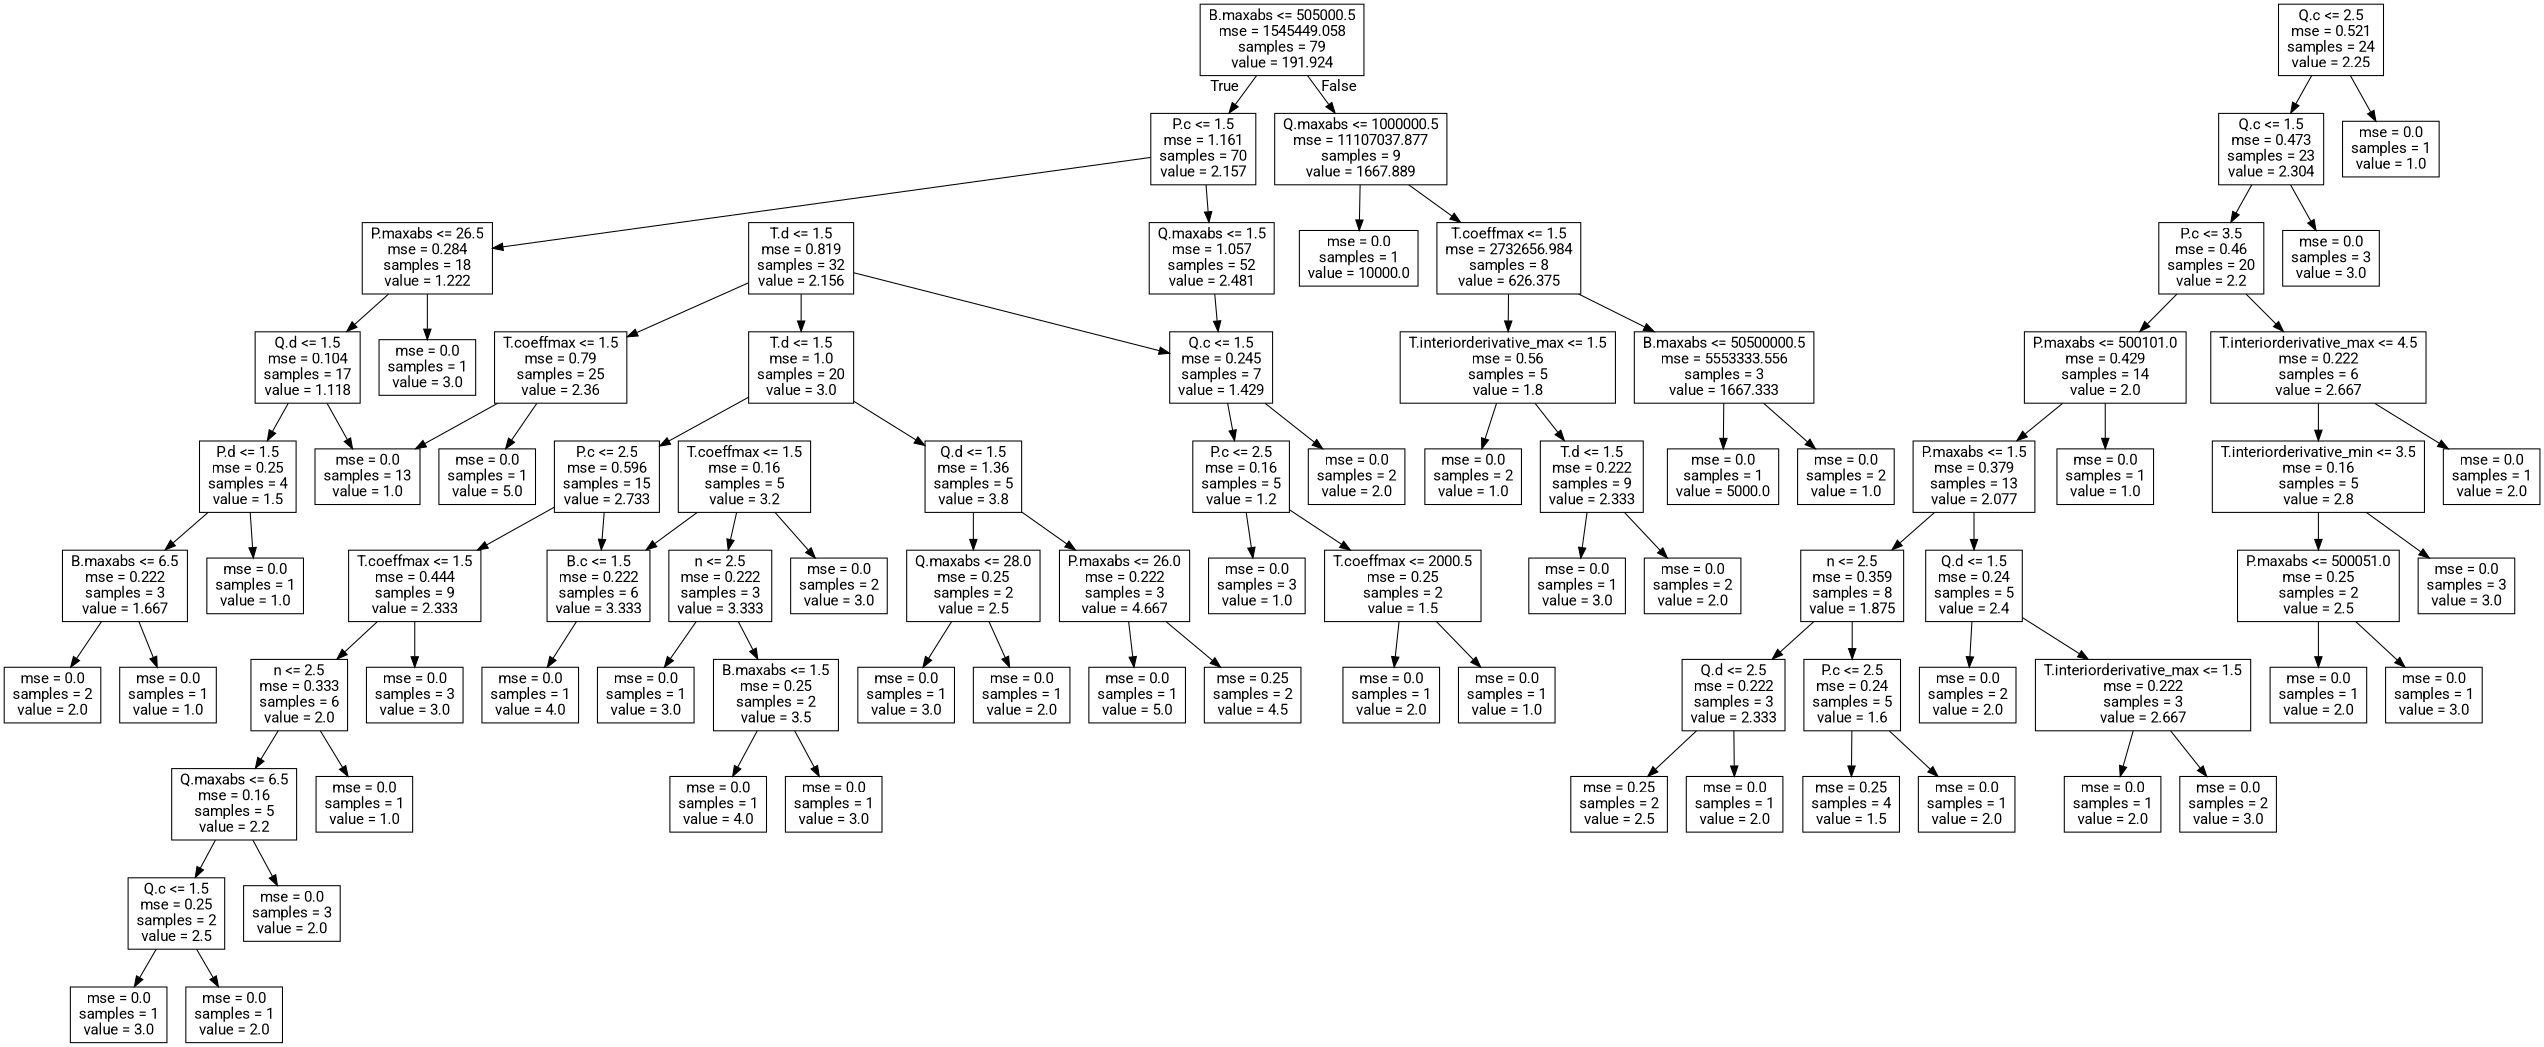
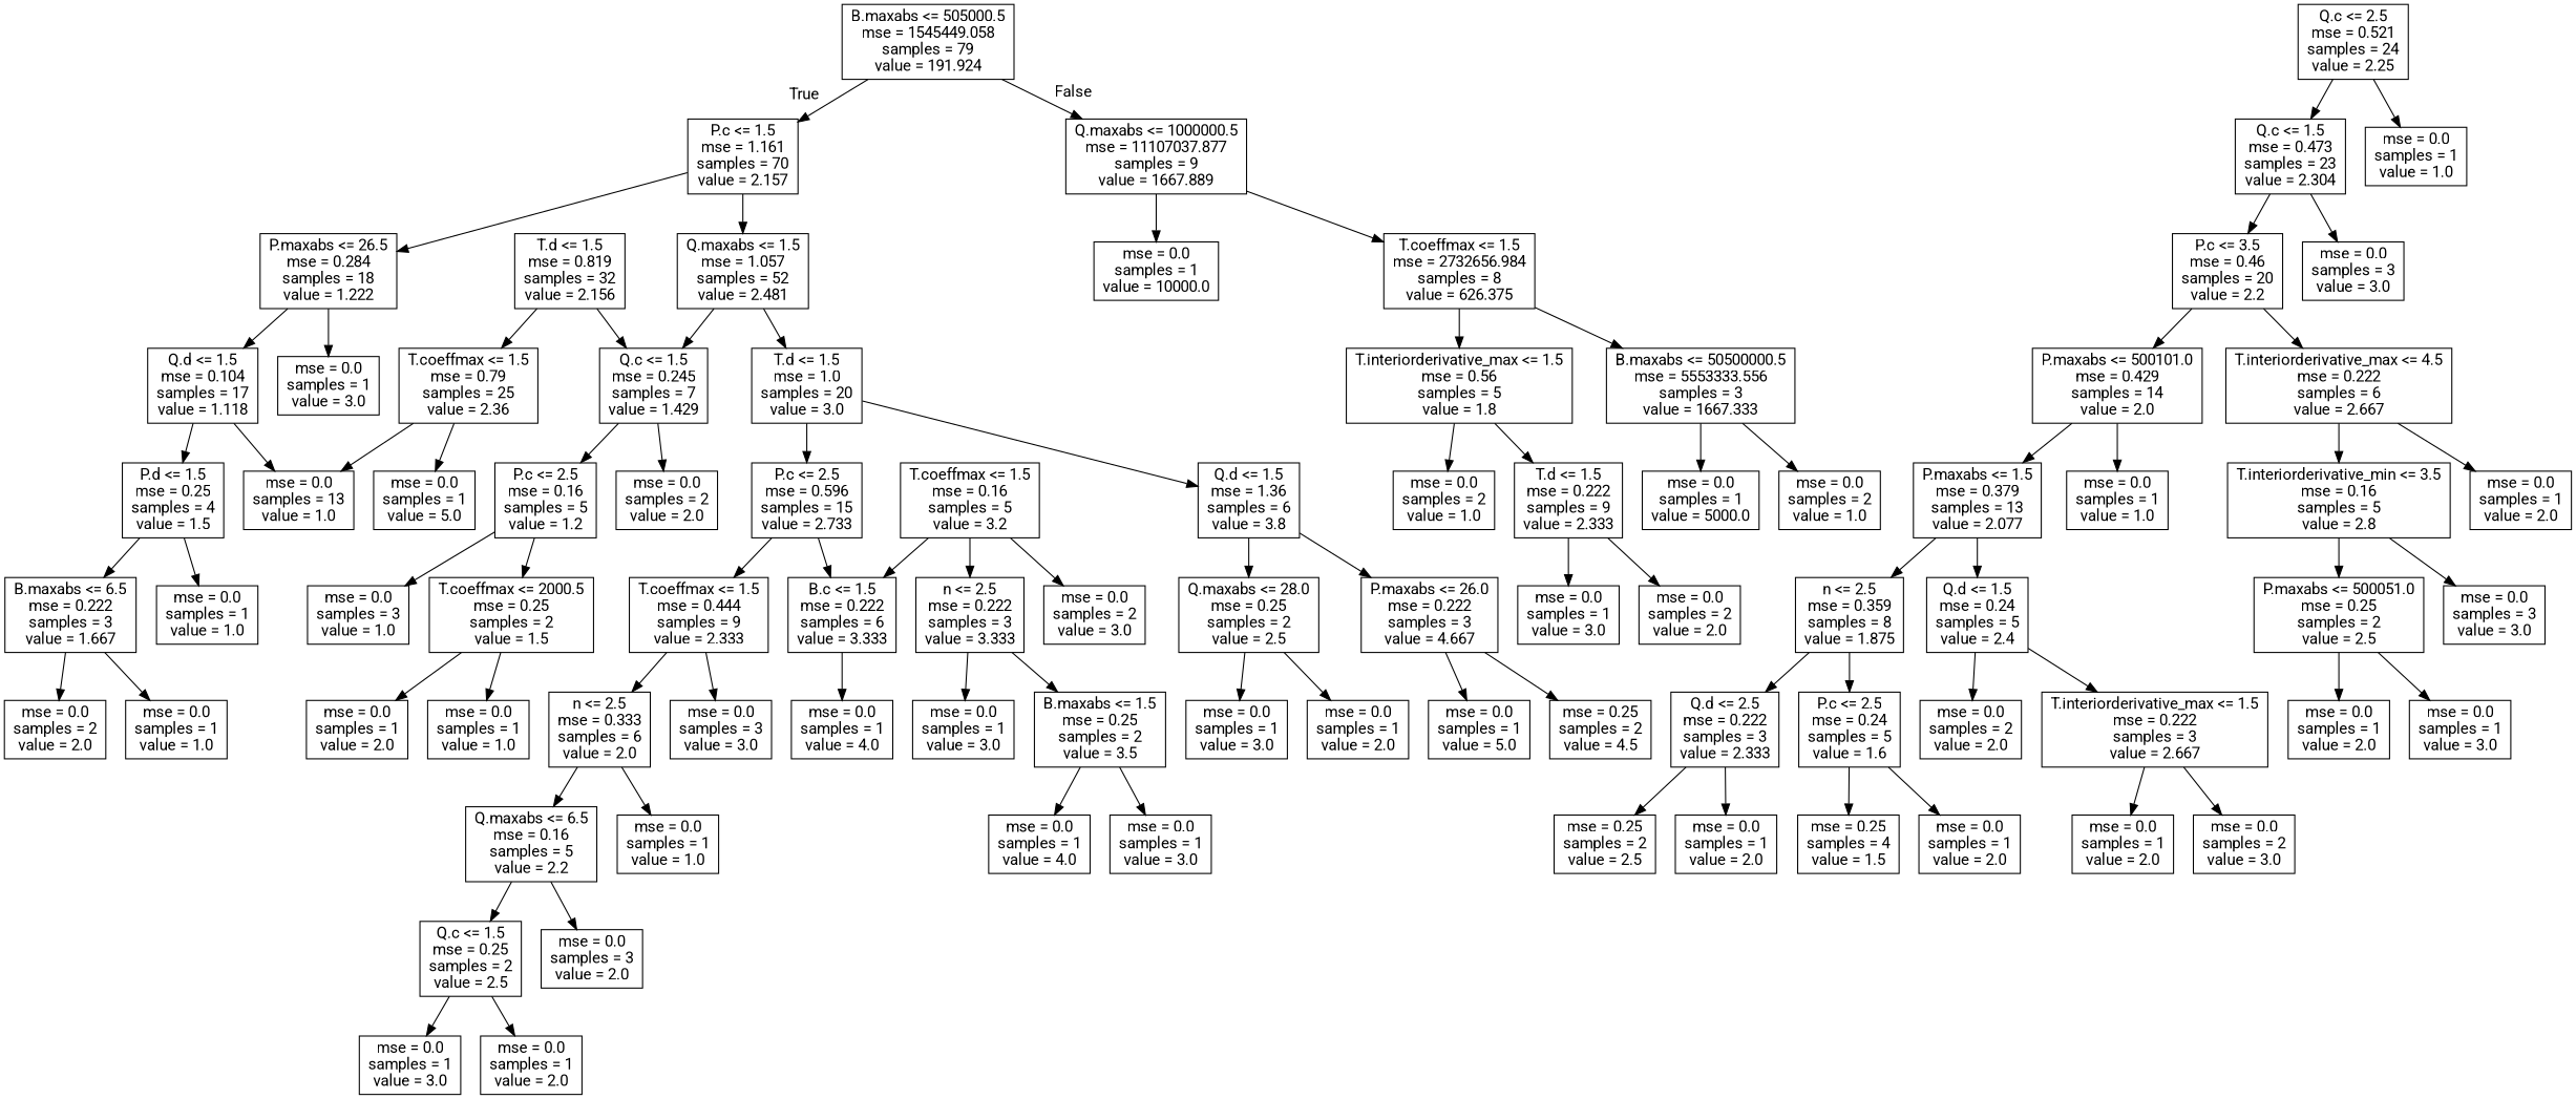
  digraph {
    fontname=Roboto
    node [fontname=Roboto shape=box]
    edge [fontname=Roboto]
    n1 [label="B.maxabs <= 505000.5\nmse = 1545449.058\nsamples = 79\nvalue = 191.924"]
    n2 [label="P.c <= 1.5\nmse = 1.161\nsamples = 70\nvalue = 2.157"]
    n3 [label="Q.maxabs <= 1000000.5\nmse = 11107037.877\nsamples = 9\nvalue = 1667.889"]
    n4 [label="P.maxabs <= 26.5\nmse = 0.284\nsamples = 18\nvalue = 1.222"]
    n5 [label="Q.maxabs <= 1.5\nmse = 1.057\nsamples = 52\nvalue = 2.481"]
    n6 [label="mse = 0.0\nsamples = 1\nvalue = 10000.0"]
    n7 [label="T.coeffmax <= 1.5\nmse = 2732656.984\nsamples = 8\nvalue = 626.375"]
    n8 [label="Q.d <= 1.5\nmse = 0.104\nsamples = 17\nvalue = 1.118"]
    n9 [label="mse = 0.0\nsamples = 1\nvalue = 3.0"]
    n10 [label="T.d <= 1.5\nmse = 1.0\nsamples = 20\nvalue = 3.0"]
    n11 [label="Q.c <= 1.5\nmse = 0.245\nsamples = 7\nvalue = 1.429"]
    n12 [label="P.d <= 1.5\nmse = 0.25\nsamples = 4\nvalue = 1.5"]
    n13 [label="mse = 0.0\nsamples = 13\nvalue = 1.0"]
    n14 [label="B.maxabs <= 6.5\nmse = 0.222\nsamples = 3\nvalue = 1.667"]
    n15 [label="mse = 0.0\nsamples = 1\nvalue = 1.0"]
    n16 [label="mse = 0.0\nsamples = 2\nvalue = 2.0"]
    n17 [label="mse = 0.0\nsamples = 1\nvalue = 1.0"]
    n18 [label="T.d <= 1.5\nmse = 0.819\nsamples = 32\nvalue = 2.156"]
    n19 [label="T.coeffmax <= 1.5\nmse = 0.79\nsamples = 25\nvalue = 2.36"]
    n20 [label="P.c <= 2.5\nmse = 0.596\nsamples = 15\nvalue = 2.733"]
-   n21 [label="Q.d <= 1.5\nmse = 1.36\nsamples = 5\nvalue = 3.8"]
+   n21 [label="Q.d <= 1.5\nmse = 1.36\nsamples = 6\nvalue = 3.8"]
    n22 [label="mse = 0.0\nsamples = 1\nvalue = 5.0"]
    n23 [label="P.c <= 2.5\nmse = 0.16\nsamples = 5\nvalue = 1.2"]
    n24 [label="mse = 0.0\nsamples = 2\nvalue = 2.0"]
    n25 [label="Q.c <= 2.5\nmse = 0.521\nsamples = 24\nvalue = 2.25"]
    n26 [label="Q.c <= 1.5\nmse = 0.473\nsamples = 23\nvalue = 2.304"]
    n27 [label="mse = 0.0\nsamples = 1\nvalue = 1.0"]
    n28 [label="P.c <= 3.5\nmse = 0.46\nsamples = 20\nvalue = 2.2"]
    n29 [label="mse = 0.0\nsamples = 3\nvalue = 3.0"]
    n30 [label="P.maxabs <= 500101.0\nmse = 0.429\nsamples = 14\nvalue = 2.0"]
    n31 [label="T.interiorderivative_max <= 4.5\nmse = 0.222\nsamples = 6\nvalue = 2.667"]
    n32 [label="P.maxabs <= 1.5\nmse = 0.379\nsamples = 13\nvalue = 2.077"]
    n33 [label="mse = 0.0\nsamples = 1\nvalue = 1.0"]
    n34 [label="T.interiorderivative_min <= 3.5\nmse = 0.16\nsamples = 5\nvalue = 2.8"]
    n35 [label="mse = 0.0\nsamples = 1\nvalue = 2.0"]
    n36 [label="n <= 2.5\nmse = 0.359\nsamples = 8\nvalue = 1.875"]
    n37 [label="Q.d <= 1.5\nmse = 0.24\nsamples = 5\nvalue = 2.4"]
    n38 [label="Q.d <= 2.5\nmse = 0.222\nsamples = 3\nvalue = 2.333"]
    n39 [label="P.c <= 2.5\nmse = 0.24\nsamples = 5\nvalue = 1.6"]
    n40 [label="mse = 0.0\nsamples = 2\nvalue = 2.0"]
    n41 [label="T.interiorderivative_max <= 1.5\nmse = 0.222\nsamples = 3\nvalue = 2.667"]
    n42 [label="mse = 0.25\nsamples = 2\nvalue = 2.5"]
    n43 [label="mse = 0.0\nsamples = 1\nvalue = 2.0"]
    n44 [label="mse = 0.25\nsamples = 4\nvalue = 1.5"]
    n45 [label="mse = 0.0\nsamples = 1\nvalue = 2.0"]
    n46 [label="mse = 0.0\nsamples = 1\nvalue = 2.0"]
    n47 [label="mse = 0.0\nsamples = 2\nvalue = 3.0"]
    n48 [label="P.maxabs <= 500051.0\nmse = 0.25\nsamples = 2\nvalue = 2.5"]
    n49 [label="mse = 0.0\nsamples = 3\nvalue = 3.0"]
    n50 [label="mse = 0.0\nsamples = 1\nvalue = 2.0"]
    n51 [label="mse = 0.0\nsamples = 1\nvalue = 3.0"]
    n52 [label="mse = 0.0\nsamples = 3\nvalue = 1.0"]
    n53 [label="T.coeffmax <= 2000.5\nmse = 0.25\nsamples = 2\nvalue = 1.5"]
    n54 [label="mse = 0.0\nsamples = 1\nvalue = 2.0"]
    n55 [label="mse = 0.0\nsamples = 1\nvalue = 1.0"]
    n56 [label="T.coeffmax <= 1.5\nmse = 0.444\nsamples = 9\nvalue = 2.333"]
    n57 [label="B.c <= 1.5\nmse = 0.222\nsamples = 6\nvalue = 3.333"]
    n58 [label="Q.maxabs <= 28.0\nmse = 0.25\nsamples = 2\nvalue = 2.5"]
    n59 [label="P.maxabs <= 26.0\nmse = 0.222\nsamples = 3\nvalue = 4.667"]
    n60 [label="n <= 2.5\nmse = 0.333\nsamples = 6\nvalue = 2.0"]
    n61 [label="mse = 0.0\nsamples = 3\nvalue = 3.0"]
    n62 [label="mse = 0.0\nsamples = 1\nvalue = 4.0"]
    n63 [label="Q.maxabs <= 6.5\nmse = 0.16\nsamples = 5\nvalue = 2.2"]
    n64 [label="mse = 0.0\nsamples = 1\nvalue = 1.0"]
    n65 [label="Q.c <= 1.5\nmse = 0.25\nsamples = 2\nvalue = 2.5"]
    n66 [label="mse = 0.0\nsamples = 3\nvalue = 2.0"]
    n67 [label="mse = 0.0\nsamples = 1\nvalue = 3.0"]
    n68 [label="mse = 0.0\nsamples = 1\nvalue = 2.0"]
    n69 [label="T.coeffmax <= 1.5\nmse = 0.16\nsamples = 5\nvalue = 3.2"]
    n70 [label="n <= 2.5\nmse = 0.222\nsamples = 3\nvalue = 3.333"]
    n71 [label="mse = 0.0\nsamples = 2\nvalue = 3.0"]
    n72 [label="mse = 0.0\nsamples = 1\nvalue = 3.0"]
    n73 [label="B.maxabs <= 1.5\nmse = 0.25\nsamples = 2\nvalue = 3.5"]
    n74 [label="mse = 0.0\nsamples = 1\nvalue = 4.0"]
    n75 [label="mse = 0.0\nsamples = 1\nvalue = 3.0"]
    n76 [label="mse = 0.0\nsamples = 1\nvalue = 3.0"]
    n77 [label="mse = 0.0\nsamples = 1\nvalue = 2.0"]
    n78 [label="mse = 0.0\nsamples = 1\nvalue = 5.0"]
    n79 [label="mse = 0.25\nsamples = 2\nvalue = 4.5"]
    n80 [label="T.interiorderivative_max <= 1.5\nmse = 0.56\nsamples = 5\nvalue = 1.8"]
    n81 [label="B.maxabs <= 50500000.5\nmse = 5553333.556\nsamples = 3\nvalue = 1667.333"]
    n82 [label="mse = 0.0\nsamples = 2\nvalue = 1.0"]
    n83 [label="T.d <= 1.5\nmse = 0.222\nsamples = 9\nvalue = 2.333"]
    n84 [label="mse = 0.0\nsamples = 1\nvalue = 5000.0"]
    n85 [label="mse = 0.0\nsamples = 2\nvalue = 1.0"]
    n86 [label="mse = 0.0\nsamples = 1\nvalue = 3.0"]
    n87 [label="mse = 0.0\nsamples = 2\nvalue = 2.0"]
    n1 -> n2 [headlabel=True labelangle=45 labeldistance=2.5]
    n1 -> n3 [headlabel=False labelangle=-45 labeldistance=2.5]
    n2 -> n4
    n2 -> n5
    n3 -> n6
    n3 -> n7
    n4 -> n8
    n4 -> n9
-   n18 -> n10
+   n5 -> n10
    n5 -> n11
    n7 -> n80
    n7 -> n81
    n8 -> n12
    n8 -> n13
    n10 -> n20
    n10 -> n21
    n11 -> n23
    n11 -> n24
    n12 -> n14
    n12 -> n15
    n14 -> n16
    n14 -> n17
    n18 -> n11
    n18 -> n19
    n19 -> n13
    n19 -> n22
    n20 -> n56
    n20 -> n57
    n21 -> n58
    n21 -> n59
    n23 -> n52
    n23 -> n53
    n25 -> n26
    n25 -> n27
    n26 -> n28
    n26 -> n29
    n28 -> n30
    n28 -> n31
    n30 -> n32
    n30 -> n33
    n31 -> n34
    n31 -> n35
    n32 -> n36
    n32 -> n37
    n34 -> n48
    n34 -> n49
    n36 -> n38
    n36 -> n39
    n37 -> n40
    n37 -> n41
    n38 -> n42
    n38 -> n43
    n39 -> n44
    n39 -> n45
    n41 -> n46
    n41 -> n47
    n48 -> n50
    n48 -> n51
    n53 -> n54
    n53 -> n55
    n56 -> n60
    n56 -> n61
    n57 -> n62
    n58 -> n76
    n58 -> n77
    n59 -> n78
    n59 -> n79
    n60 -> n63
    n60 -> n64
    n63 -> n65
    n63 -> n66
    n65 -> n67
    n65 -> n68
    n69 -> n57
    n69 -> n70
    n69 -> n71
    n70 -> n72
    n70 -> n73
    n73 -> n74
    n73 -> n75
    n80 -> n82
    n80 -> n83
    n81 -> n84
    n81 -> n85
    n83 -> n86
    n83 -> n87
  }
